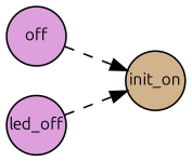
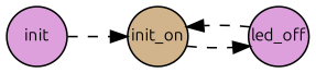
  digraph {
    fontname=Ubuntu
    rankdir=LR
    node [fillcolor=plum fixedsize=TRUE fontname=Ubuntu fontsize=10 shape=circle style=filled]
    edge [fontname=Ubuntu style=dashed]
    n1 [fillcolor=tan label=init_on]
-   init [label=off]
+   init
    led_off
+   n1 -> led_off
    init -> n1
    led_off -> n1
  }
